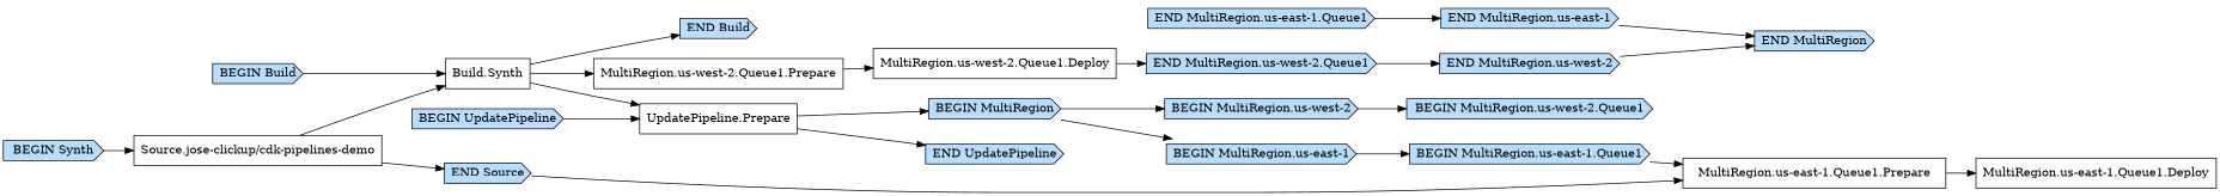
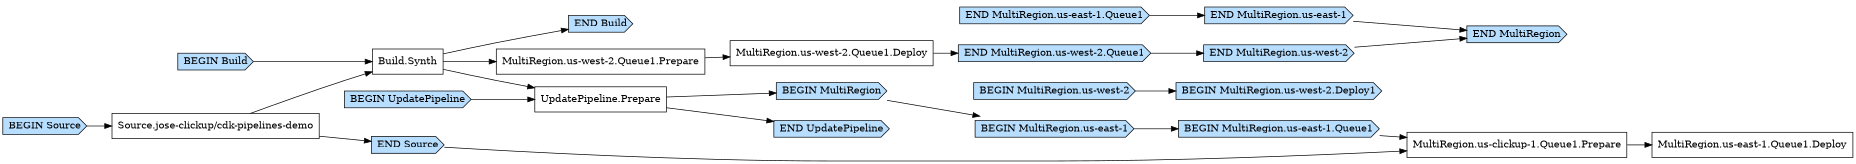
  digraph {
    rankdir=LR
    node [shape=cds fillcolor="#b7deff" style=filled]
    "Build.Synth" [shape=box fillcolor="" style=""]
    "BEGIN Build"
    "END Build"
    n4 [label="UpdatePipeline.Prepare" shape=box fillcolor="" style=""]
    "MultiRegion.us-west-2.Queue1.Prepare" [shape=box fillcolor="" style=""]
    "END UpdatePipeline"
    "BEGIN MultiRegion"
-   "MultiRegion.us-east-1.Queue1.Prepare" [shape=box fillcolor="" style=""]
+   "MultiRegion.us-east-1.Queue1.Prepare" [shape=box label="MultiRegion.us-clickup-1.Queue1.Prepare" fillcolor="" style=""]
    "MultiRegion.us-east-1.Queue1.Deploy" [shape=box fillcolor="" style=""]
    "MultiRegion.us-west-2.Queue1.Deploy" [shape=box fillcolor="" style=""]
    "Source.jose-clickup/cdk-pipelines-demo" [shape=box fillcolor="" style=""]
    "END Source"
    "BEGIN UpdatePipeline"
    "BEGIN MultiRegion.us-east-1"
    "BEGIN MultiRegion.us-west-2"
    "BEGIN MultiRegion.us-east-1.Queue1"
-   "BEGIN MultiRegion.us-west-2.Queue1"
+   "BEGIN MultiRegion.us-west-2.Queue1" [label="BEGIN MultiRegion.us-west-2.Deploy1"]
    "END MultiRegion.us-east-1"
    "END MultiRegion"
    "END MultiRegion.us-east-1.Queue1"
    "END MultiRegion.us-west-2"
    "END MultiRegion.us-west-2.Queue1"
-   "BEGIN Source" [label="BEGIN Synth"]
+   "BEGIN Source"
    "Build.Synth" -> "END Build"
    "Build.Synth" -> n4
    "Build.Synth" -> "MultiRegion.us-west-2.Queue1.Prepare"
    "BEGIN Build" -> "Build.Synth"
    n4 -> "END UpdatePipeline"
    n4 -> "BEGIN MultiRegion"
    "MultiRegion.us-west-2.Queue1.Prepare" -> "MultiRegion.us-west-2.Queue1.Deploy"
    "BEGIN MultiRegion" -> "BEGIN MultiRegion.us-east-1"
-   "BEGIN MultiRegion" -> "BEGIN MultiRegion.us-west-2"
    "MultiRegion.us-east-1.Queue1.Prepare" -> "MultiRegion.us-east-1.Queue1.Deploy"
    "MultiRegion.us-west-2.Queue1.Deploy" -> "END MultiRegion.us-west-2.Queue1"
    "Source.jose-clickup/cdk-pipelines-demo" -> "Build.Synth"
    "Source.jose-clickup/cdk-pipelines-demo" -> "END Source"
    "END Source" -> "MultiRegion.us-east-1.Queue1.Prepare"
    "BEGIN UpdatePipeline" -> n4
    "BEGIN MultiRegion.us-east-1" -> "BEGIN MultiRegion.us-east-1.Queue1"
    "BEGIN MultiRegion.us-west-2" -> "BEGIN MultiRegion.us-west-2.Queue1"
    "BEGIN MultiRegion.us-east-1.Queue1" -> "MultiRegion.us-east-1.Queue1.Prepare"
    "END MultiRegion.us-east-1" -> "END MultiRegion"
    "END MultiRegion.us-east-1.Queue1" -> "END MultiRegion.us-east-1"
    "END MultiRegion.us-west-2" -> "END MultiRegion"
    "END MultiRegion.us-west-2.Queue1" -> "END MultiRegion.us-west-2"
    "BEGIN Source" -> "Source.jose-clickup/cdk-pipelines-demo"
  }
